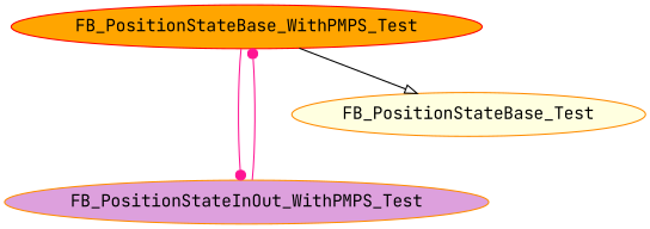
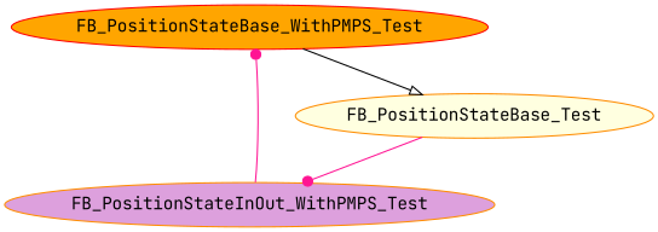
  digraph {
    fontname="JetBrains Mono"
    node [color=darkorange fontname="JetBrains Mono" style=filled]
    edge [arrowhead=dot color=deeppink fontname="JetBrains Mono"]
    FB_PositionStateBase_WithPMPS_Test [color=red fillcolor=orange]
    FB_PositionStateInOut_WithPMPS_Test [fillcolor=plum]
    n3 [fillcolor=lightyellow label=FB_PositionStateBase_Test]
-   FB_PositionStateBase_WithPMPS_Test -> FB_PositionStateInOut_WithPMPS_Test
+   n3 -> FB_PositionStateInOut_WithPMPS_Test
    FB_PositionStateBase_WithPMPS_Test -> n3 [arrowhead=onormal color=black]
    FB_PositionStateInOut_WithPMPS_Test -> FB_PositionStateBase_WithPMPS_Test
  }
